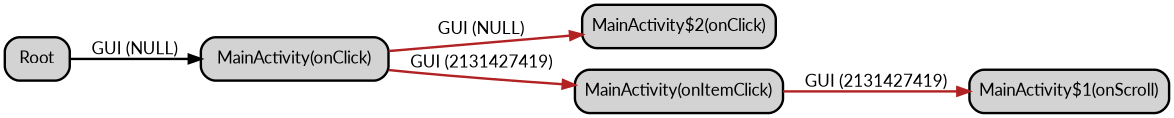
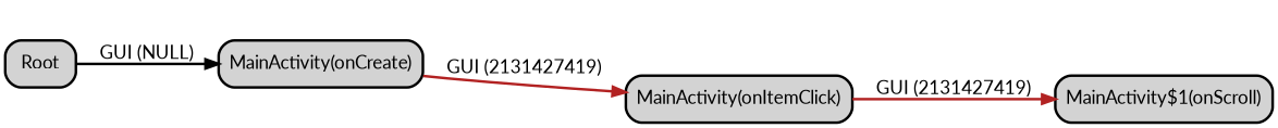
  digraph {
    fontname=Lato
    rankdir=LR
    node [fontname=Lato shape=box style="rounded,bold,filled"]
    edge [color=firebrick fontname=Lato style=bold]
    n1 [label=Root]
-   n2 [label="MainActivity(onClick)"]
-   n3 [label="MainActivity$2(onClick)"]
+   n2 [label="MainActivity(onCreate)"]
    n4 [label="MainActivity(onItemClick)"]
    n5 [label="MainActivity$1(onScroll)"]
    n1 -> n2 [color=black label="GUI (NULL)"]
-   n2 -> n3 [label="GUI (NULL)"]
    n2 -> n4 [label="GUI (2131427419)"]
    n4 -> n5 [label="GUI (2131427419)"]
  }
